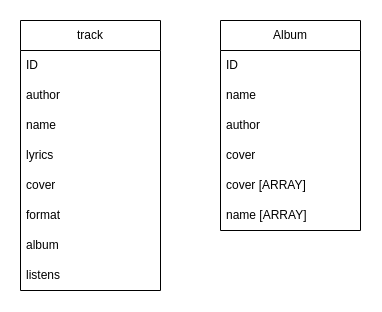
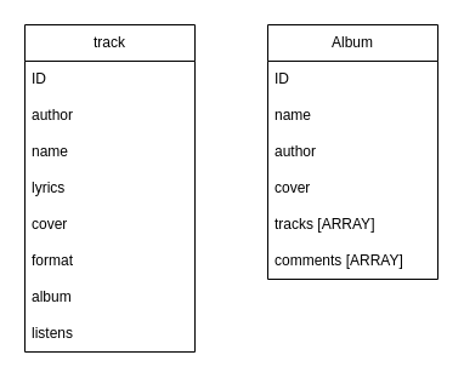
  <mxCell id="0" />
  <mxCell id="1" parent="0" />
  <mxCell id="2" value="track" style="swimlane;fontStyle=0;childLayout=stackLayout;horizontal=1;startSize=30;horizontalStack=0;resizeParent=1;resizeParentMax=0;resizeLast=0;collapsible=1;marginBottom=0;whiteSpace=wrap;html=1;" parent="1" vertex="1"><mxGeometry x="20" y="20" width="140" height="270" as="geometry" /></mxCell>
  <mxCell id="3" value="ID" style="text;strokeColor=none;fillColor=none;align=left;verticalAlign=middle;spacingLeft=4;spacingRight=4;overflow=hidden;points=[[0,0.5],[1,0.5]];portConstraint=eastwest;rotatable=0;whiteSpace=wrap;html=1;" parent="2" vertex="1"><mxGeometry y="30" width="140" height="30" as="geometry" /></mxCell>
  <mxCell id="4" value="author" style="text;strokeColor=none;fillColor=none;align=left;verticalAlign=middle;spacingLeft=4;spacingRight=4;overflow=hidden;points=[[0,0.5],[1,0.5]];portConstraint=eastwest;rotatable=0;whiteSpace=wrap;html=1;" parent="2" vertex="1"><mxGeometry y="60" width="140" height="30" as="geometry" /></mxCell>
  <mxCell id="5" value="name" style="text;strokeColor=none;fillColor=none;align=left;verticalAlign=middle;spacingLeft=4;spacingRight=4;overflow=hidden;points=[[0,0.5],[1,0.5]];portConstraint=eastwest;rotatable=0;whiteSpace=wrap;html=1;" parent="2" vertex="1"><mxGeometry y="90" width="140" height="30" as="geometry" /></mxCell>
  <mxCell id="6" value="lyrics" style="text;strokeColor=none;fillColor=none;align=left;verticalAlign=middle;spacingLeft=4;spacingRight=4;overflow=hidden;points=[[0,0.5],[1,0.5]];portConstraint=eastwest;rotatable=0;whiteSpace=wrap;html=1;" parent="2" vertex="1"><mxGeometry y="120" width="140" height="30" as="geometry" /></mxCell>
  <mxCell id="7" value="cover" style="text;strokeColor=none;fillColor=none;align=left;verticalAlign=middle;spacingLeft=4;spacingRight=4;overflow=hidden;points=[[0,0.5],[1,0.5]];portConstraint=eastwest;rotatable=0;whiteSpace=wrap;html=1;" parent="2" vertex="1"><mxGeometry y="150" width="140" height="30" as="geometry" /></mxCell>
  <mxCell id="8" value="format" style="text;strokeColor=none;fillColor=none;align=left;verticalAlign=middle;spacingLeft=4;spacingRight=4;overflow=hidden;points=[[0,0.5],[1,0.5]];portConstraint=eastwest;rotatable=0;whiteSpace=wrap;html=1;" parent="2" vertex="1"><mxGeometry y="180" width="140" height="30" as="geometry" /></mxCell>
  <mxCell id="9" value="album" style="text;strokeColor=none;fillColor=none;align=left;verticalAlign=middle;spacingLeft=4;spacingRight=4;overflow=hidden;points=[[0,0.5],[1,0.5]];portConstraint=eastwest;rotatable=0;whiteSpace=wrap;html=1;" parent="2" vertex="1"><mxGeometry y="210" width="140" height="30" as="geometry" /></mxCell>
  <mxCell id="10" value="listens" style="text;strokeColor=none;fillColor=none;align=left;verticalAlign=middle;spacingLeft=4;spacingRight=4;overflow=hidden;points=[[0,0.5],[1,0.5]];portConstraint=eastwest;rotatable=0;whiteSpace=wrap;html=1;" parent="2" vertex="1"><mxGeometry y="240" width="140" height="30" as="geometry" /></mxCell>
  <mxCell id="11" value="Album" style="swimlane;fontStyle=0;childLayout=stackLayout;horizontal=1;startSize=30;horizontalStack=0;resizeParent=1;resizeParentMax=0;resizeLast=0;collapsible=1;marginBottom=0;whiteSpace=wrap;html=1;" parent="1" vertex="1"><mxGeometry x="220" y="20" width="140" height="210" as="geometry" /></mxCell>
  <mxCell id="12" value="ID" style="text;strokeColor=none;fillColor=none;align=left;verticalAlign=middle;spacingLeft=4;spacingRight=4;overflow=hidden;points=[[0,0.5],[1,0.5]];portConstraint=eastwest;rotatable=0;whiteSpace=wrap;html=1;" parent="11" vertex="1"><mxGeometry y="30" width="140" height="30" as="geometry" /></mxCell>
  <mxCell id="13" value="name" style="text;strokeColor=none;fillColor=none;align=left;verticalAlign=middle;spacingLeft=4;spacingRight=4;overflow=hidden;points=[[0,0.5],[1,0.5]];portConstraint=eastwest;rotatable=0;whiteSpace=wrap;html=1;" parent="11" vertex="1"><mxGeometry y="60" width="140" height="30" as="geometry" /></mxCell>
  <mxCell id="14" value="author" style="text;strokeColor=none;fillColor=none;align=left;verticalAlign=middle;spacingLeft=4;spacingRight=4;overflow=hidden;points=[[0,0.5],[1,0.5]];portConstraint=eastwest;rotatable=0;whiteSpace=wrap;html=1;" parent="11" vertex="1"><mxGeometry y="90" width="140" height="30" as="geometry" /></mxCell>
  <mxCell id="15" value="cover" style="text;strokeColor=none;fillColor=none;align=left;verticalAlign=middle;spacingLeft=4;spacingRight=4;overflow=hidden;points=[[0,0.5],[1,0.5]];portConstraint=eastwest;rotatable=0;whiteSpace=wrap;html=1;" parent="11" vertex="1"><mxGeometry y="120" width="140" height="30" as="geometry" /></mxCell>
- <mxCell id="16" value="cover [ARRAY]" style="text;strokeColor=none;fillColor=none;align=left;verticalAlign=middle;spacingLeft=4;spacingRight=4;overflow=hidden;points=[[0,0.5],[1,0.5]];portConstraint=eastwest;rotatable=0;whiteSpace=wrap;html=1;" parent="11" vertex="1"><mxGeometry y="150" width="140" height="30" as="geometry" /></mxCell>
- <mxCell id="17" value="name [ARRAY]" style="text;strokeColor=none;fillColor=none;align=left;verticalAlign=middle;spacingLeft=4;spacingRight=4;overflow=hidden;points=[[0,0.5],[1,0.5]];portConstraint=eastwest;rotatable=0;whiteSpace=wrap;html=1;" parent="11" vertex="1"><mxGeometry y="180" width="140" height="30" as="geometry" /></mxCell>
+ <mxCell id="16" value="tracks [ARRAY]" style="text;strokeColor=none;fillColor=none;align=left;verticalAlign=middle;spacingLeft=4;spacingRight=4;overflow=hidden;points=[[0,0.5],[1,0.5]];portConstraint=eastwest;rotatable=0;whiteSpace=wrap;html=1;" parent="11" vertex="1"><mxGeometry y="150" width="140" height="30" as="geometry" /></mxCell>
+ <mxCell id="17" value="comments [ARRAY]" style="text;strokeColor=none;fillColor=none;align=left;verticalAlign=middle;spacingLeft=4;spacingRight=4;overflow=hidden;points=[[0,0.5],[1,0.5]];portConstraint=eastwest;rotatable=0;whiteSpace=wrap;html=1;" parent="11" vertex="1"><mxGeometry y="180" width="140" height="30" as="geometry" /></mxCell>
